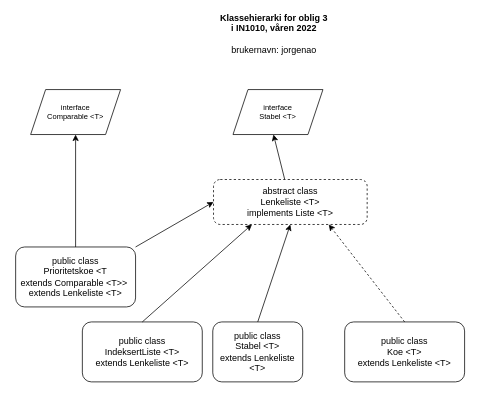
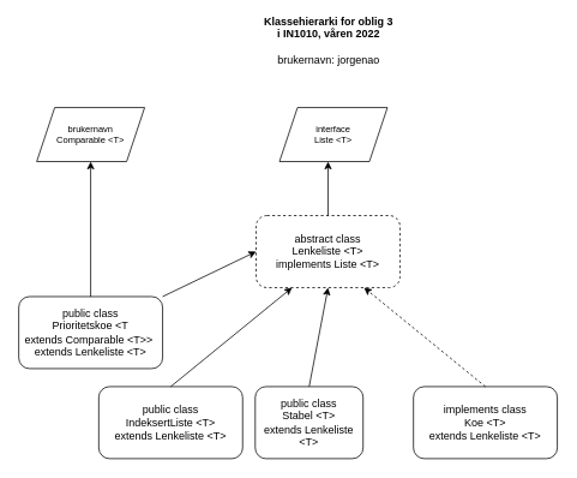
  <mxCell id="0" />
  <mxCell id="1" parent="0" />
  <mxCell id="2" value="" style="edgeStyle=none;html=1;startArrow=none;startFill=0;entryX=0.5;entryY=1;entryDx=0;entryDy=0;fontColor=#000000;fillColor=none;strokeColor=#000000;" parent="1" source="3" edge="1"><mxGeometry relative="1" as="geometry"><mxPoint x="364" y="179" as="targetPoint" /></mxGeometry></mxCell>
- <mxCell id="3" value="abstract class&lt;br&gt;Lenkeliste &amp;lt;T&amp;gt;&lt;br&gt;implements Liste &amp;lt;T&amp;gt;" style="whiteSpace=wrap;html=1;rounded=1;fillColor=none;strokeColor=#000000;dashed=1;" parent="1" vertex="1"><mxGeometry x="284" y="239" width="205" height="60" as="geometry" /></mxCell>
+ <mxCell id="3" value="abstract class&lt;br&gt;Lenkeliste &amp;lt;T&amp;gt;&lt;br&gt;implements Liste &amp;lt;T&amp;gt;" style="whiteSpace=wrap;html=1;rounded=1;fillColor=none;strokeColor=#000000;dashed=1;" parent="1" vertex="1"><mxGeometry x="284" y="239" width="160" height="80" as="geometry" /></mxCell>
  <mxCell id="4" value="" style="edgeStyle=none;html=1;startArrow=none;startFill=0;exitX=0.5;exitY=0;exitDx=0;exitDy=0;entryX=0.25;entryY=1;entryDx=0;entryDy=0;fontColor=#000000;fillColor=none;strokeColor=#000000;" parent="1" source="5" target="3" edge="1"><mxGeometry relative="1" as="geometry"><mxPoint x="272.8" y="369" as="sourcePoint" /></mxGeometry></mxCell>
  <mxCell id="5" value="&lt;font&gt;public class&lt;br&gt;IndeksertListe &amp;lt;T&amp;gt;&lt;br&gt;extends Lenkeliste &amp;lt;T&amp;gt;&lt;br&gt;&lt;/font&gt;" style="rounded=1;whiteSpace=wrap;html=1;labelBackgroundColor=none;fillColor=none;strokeColor=#000000;" parent="1" vertex="1"><mxGeometry x="109" y="429" width="160" height="80" as="geometry" /></mxCell>
  <mxCell id="6" style="edgeStyle=none;html=1;entryX=0.5;entryY=1;entryDx=0;entryDy=0;fontColor=#000000;startArrow=none;startFill=0;exitX=0.5;exitY=0;exitDx=0;exitDy=0;fillColor=none;strokeColor=#000000;" parent="1" source="7" target="3" edge="1"><mxGeometry relative="1" as="geometry" /></mxCell>
  <mxCell id="7" value="&lt;font&gt;public class&lt;br&gt;Stabel &amp;lt;T&amp;gt;&lt;br&gt;extends Lenkeliste &amp;lt;T&amp;gt;&lt;br&gt;&lt;/font&gt;" style="rounded=1;whiteSpace=wrap;html=1;labelBackgroundColor=none;fillColor=none;strokeColor=#000000;" parent="1" vertex="1"><mxGeometry x="283" y="429" width="120" height="80" as="geometry" /></mxCell>
  <mxCell id="8" style="edgeStyle=none;html=1;entryX=0.75;entryY=1;entryDx=0;entryDy=0;fontColor=#000000;startArrow=none;startFill=0;exitX=0.5;exitY=0;exitDx=0;exitDy=0;fillColor=none;strokeColor=#000000;dashed=1;" parent="1" source="9" target="3" edge="1"><mxGeometry relative="1" as="geometry" /></mxCell>
- <mxCell id="9" value="&lt;font&gt;public class&lt;br&gt;Koe &amp;lt;T&amp;gt;&lt;br&gt;extends Lenkeliste &amp;lt;T&amp;gt;&lt;br&gt;&lt;/font&gt;" style="rounded=1;whiteSpace=wrap;html=1;labelBackgroundColor=none;fillColor=none;strokeColor=#000000;" parent="1" vertex="1"><mxGeometry x="459" y="429" width="160" height="80" as="geometry" /></mxCell>
+ <mxCell id="9" value="&lt;font&gt;implements class&lt;br&gt;Koe &amp;lt;T&amp;gt;&lt;br&gt;extends Lenkeliste &amp;lt;T&amp;gt;&lt;br&gt;&lt;/font&gt;" style="rounded=1;whiteSpace=wrap;html=1;labelBackgroundColor=none;fillColor=none;strokeColor=#000000;" parent="1" vertex="1"><mxGeometry x="459" y="429" width="160" height="80" as="geometry" /></mxCell>
  <mxCell id="10" style="edgeStyle=none;html=1;exitX=1;exitY=0;exitDx=0;exitDy=0;entryX=0;entryY=0.5;entryDx=0;entryDy=0;fontColor=#000000;startArrow=none;startFill=0;fillColor=none;strokeColor=#000000;" parent="1" source="12" target="3" edge="1"><mxGeometry relative="1" as="geometry" /></mxCell>
  <mxCell id="11" style="edgeStyle=none;html=1;entryX=0.5;entryY=1;entryDx=0;entryDy=0;fontColor=#000000;startArrow=none;startFill=0;fillColor=none;strokeColor=#000000;" parent="1" source="12" edge="1"><mxGeometry relative="1" as="geometry"><mxPoint x="100" y="179" as="targetPoint" /></mxGeometry></mxCell>
  <mxCell id="12" value="&lt;font&gt;public class&lt;br&gt;Prioritetskoe &amp;lt;T&lt;br&gt;extends Comparable &amp;lt;T&amp;gt;&amp;gt;&amp;nbsp;&lt;br&gt;extends Lenkeliste &amp;lt;T&amp;gt;&lt;br&gt;&lt;/font&gt;" style="rounded=1;whiteSpace=wrap;html=1;labelBackgroundColor=none;fillColor=none;strokeColor=#000000;" parent="1" vertex="1"><mxGeometry x="20" y="329" width="160" height="80" as="geometry" /></mxCell>
  <mxCell id="13" value="&lt;div align=&quot;center&quot;&gt;&lt;b&gt;Klassehierarki for oblig 3&lt;br&gt;&lt;/b&gt;&lt;/div&gt;&lt;div align=&quot;center&quot;&gt;&lt;b&gt;i IN1010, våren 2022&lt;/b&gt;&lt;/div&gt;&lt;div align=&quot;center&quot;&gt;&lt;b&gt;&lt;br&gt;&lt;/b&gt;&lt;/div&gt;&lt;div align=&quot;center&quot;&gt;brukernavn: jorgenao&lt;br&gt;&lt;/div&gt;" style="text;html=1;strokeColor=none;fillColor=none;align=center;verticalAlign=middle;whiteSpace=wrap;rounded=0;dashed=1;" parent="1" vertex="1"><mxGeometry x="288" y="20" width="154" height="50" as="geometry" /></mxCell>
- <mxCell id="14" value="interface&lt;br&gt;Stabel &amp;lt;T&amp;gt;" style="shape=parallelogram;perimeter=parallelogramPerimeter;whiteSpace=wrap;html=1;fixedSize=1;rounded=0;labelBorderColor=none;fontSize=10;" vertex="1" parent="1"><mxGeometry x="310" y="119" width="120" height="60" as="geometry" /></mxCell>
- <mxCell id="15" value="interface&lt;br&gt;Comparable &amp;lt;T&amp;gt;" style="shape=parallelogram;perimeter=parallelogramPerimeter;whiteSpace=wrap;html=1;fixedSize=1;rounded=0;labelBorderColor=none;fontSize=10;" vertex="1" parent="1"><mxGeometry x="40" y="119" width="120" height="60" as="geometry" /></mxCell>
+ <mxCell id="14" value="interface&lt;br&gt;Liste &amp;lt;T&amp;gt;" style="shape=parallelogram;perimeter=parallelogramPerimeter;whiteSpace=wrap;html=1;fixedSize=1;rounded=0;labelBorderColor=none;fontSize=10;" vertex="1" parent="1"><mxGeometry x="310" y="119" width="120" height="60" as="geometry" /></mxCell>
+ <mxCell id="15" value="brukernavn&lt;br&gt;Comparable &amp;lt;T&amp;gt;" style="shape=parallelogram;perimeter=parallelogramPerimeter;whiteSpace=wrap;html=1;fixedSize=1;rounded=0;labelBorderColor=none;fontSize=10;" vertex="1" parent="1"><mxGeometry x="40" y="119" width="120" height="60" as="geometry" /></mxCell>
